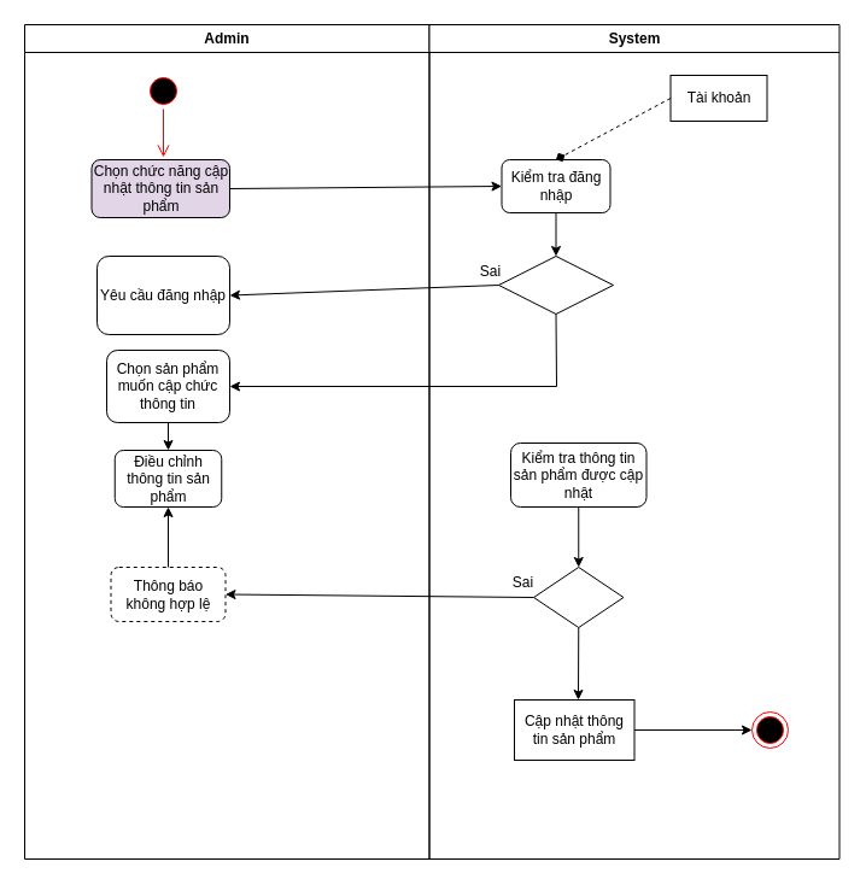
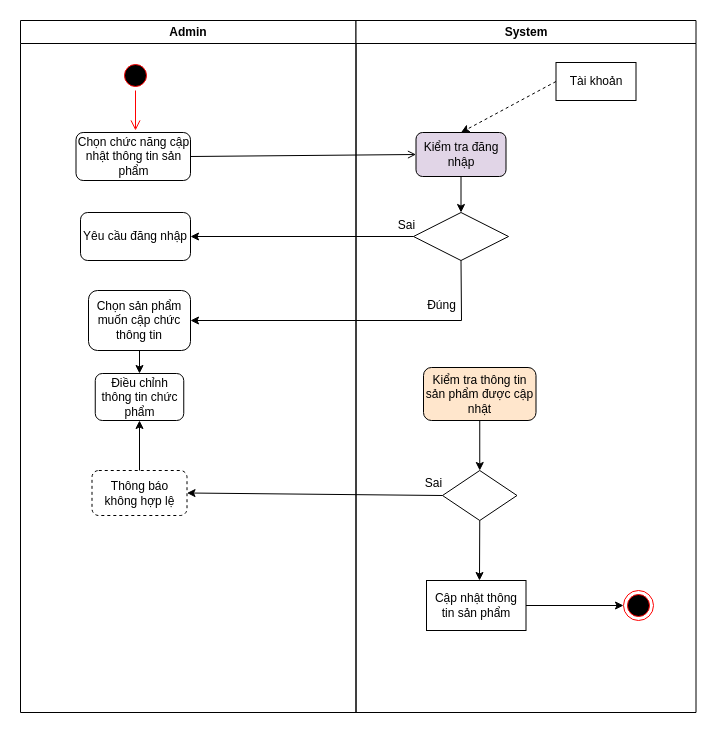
  <mxCell id="0" />
  <mxCell id="1" parent="0" />
  <mxCell id="2" value="Admin" style="swimlane;whiteSpace=wrap" parent="1" vertex="1"><mxGeometry x="20" y="20" width="335.5" height="692" as="geometry" /></mxCell>
  <mxCell id="3" value="" style="ellipse;shape=startState;fillColor=#000000;strokeColor=#ff0000;" parent="2" vertex="1"><mxGeometry x="100" y="40" width="30" height="30" as="geometry" /></mxCell>
  <mxCell id="4" value="" style="edgeStyle=elbowEdgeStyle;elbow=horizontal;verticalAlign=bottom;endArrow=open;endSize=8;strokeColor=#FF0000;endFill=1;rounded=0" parent="2" source="3" edge="1"><mxGeometry x="100" y="40" as="geometry"><mxPoint x="115.382" y="110" as="targetPoint" /></mxGeometry></mxCell>
- <mxCell id="5" value="Chọn chức năng cập nhật thông tin sản phẩm" style="rounded=1;whiteSpace=wrap;html=1;fillColor=#e1d5e7;" vertex="1" parent="2"><mxGeometry x="55.5" y="112" width="114.5" height="48" as="geometry" /></mxCell>
- <mxCell id="6" value="Yêu cầu đăng nhập" style="rounded=1;whiteSpace=wrap;html=1;" vertex="1" parent="2"><mxGeometry x="60" y="192" width="110" height="65" as="geometry" /></mxCell>
+ <mxCell id="5" value="Chọn chức năng cập nhật thông tin sản phẩm" style="rounded=1;whiteSpace=wrap;html=1;" vertex="1" parent="2"><mxGeometry x="55.5" y="112" width="114.5" height="48" as="geometry" /></mxCell>
+ <mxCell id="6" value="Yêu cầu đăng nhập" style="rounded=1;whiteSpace=wrap;html=1;" vertex="1" parent="2"><mxGeometry x="60" y="192" width="110" height="48" as="geometry" /></mxCell>
  <mxCell id="7" value="Chọn sản phẩm muốn cập chức thông tin" style="rounded=1;whiteSpace=wrap;html=1;" vertex="1" parent="2"><mxGeometry x="68" y="270" width="102" height="60" as="geometry" /></mxCell>
- <mxCell id="8" value="Điều chỉnh thông tin sản phẩm" style="rounded=1;whiteSpace=wrap;html=1;" vertex="1" parent="2"><mxGeometry x="74.75" y="353" width="88.5" height="47" as="geometry" /></mxCell>
+ <mxCell id="8" value="Điều chỉnh thông tin chức phẩm" style="rounded=1;whiteSpace=wrap;html=1;" vertex="1" parent="2"><mxGeometry x="74.75" y="353" width="88.5" height="47" as="geometry" /></mxCell>
  <mxCell id="9" value="" style="endArrow=classic;html=1;rounded=0;entryX=0.5;entryY=0;entryDx=0;entryDy=0;exitX=0.5;exitY=1;exitDx=0;exitDy=0;" edge="1" parent="2" source="7" target="8"><mxGeometry width="50" height="50" relative="1" as="geometry"><mxPoint x="23" y="440" as="sourcePoint" /><mxPoint x="73" y="390" as="targetPoint" /></mxGeometry></mxCell>
  <mxCell id="10" value="Thông báo không hợp lệ" style="rounded=1;whiteSpace=wrap;html=1;dashed=1;" vertex="1" parent="2"><mxGeometry x="71.5" y="450" width="95" height="45" as="geometry" /></mxCell>
  <mxCell id="11" value="" style="endArrow=classic;html=1;rounded=0;entryX=0.5;entryY=1;entryDx=0;entryDy=0;exitX=0.5;exitY=0;exitDx=0;exitDy=0;" edge="1" parent="2" source="10" target="8"><mxGeometry width="50" height="50" relative="1" as="geometry"><mxPoint x="43" y="460" as="sourcePoint" /><mxPoint x="93" y="410" as="targetPoint" /></mxGeometry></mxCell>
  <mxCell id="12" value="System" style="swimlane;whiteSpace=wrap" parent="1" vertex="1"><mxGeometry x="355.5" y="20" width="340" height="692" as="geometry" /></mxCell>
- <mxCell id="13" value="Kiểm tra đăng nhập" style="rounded=1;whiteSpace=wrap;html=1;" vertex="1" parent="12"><mxGeometry x="60" y="112" width="90" height="44" as="geometry" /></mxCell>
+ <mxCell id="13" value="Kiểm tra đăng nhập" style="rounded=1;whiteSpace=wrap;html=1;fillColor=#e1d5e7;" vertex="1" parent="12"><mxGeometry x="60" y="112" width="90" height="44" as="geometry" /></mxCell>
  <mxCell id="14" value="Tài khoản" style="rounded=0;whiteSpace=wrap;html=1;" vertex="1" parent="12"><mxGeometry x="200" y="42" width="80" height="38" as="geometry" /></mxCell>
- <mxCell id="15" value="" style="html=1;labelBackgroundColor=#ffffff;startArrow=none;startFill=0;startSize=6;endArrow=diamond;endFill=1;endSize=6;jettySize=auto;orthogonalLoop=1;strokeWidth=1;dashed=1;fontSize=14;rounded=0;entryX=0.5;entryY=0;entryDx=0;entryDy=0;exitX=0;exitY=0.5;exitDx=0;exitDy=0;" edge="1" parent="12" source="14" target="13"><mxGeometry width="60" height="60" relative="1" as="geometry"><mxPoint x="50" y="122" as="sourcePoint" /><mxPoint x="110" y="62" as="targetPoint" /></mxGeometry></mxCell>
+ <mxCell id="15" value="" style="html=1;labelBackgroundColor=#ffffff;startArrow=none;startFill=0;startSize=6;endArrow=classic;endFill=1;endSize=6;jettySize=auto;orthogonalLoop=1;strokeWidth=1;dashed=1;fontSize=14;rounded=0;entryX=0.5;entryY=0;entryDx=0;entryDy=0;exitX=0;exitY=0.5;exitDx=0;exitDy=0;" edge="1" parent="12" source="14" target="13"><mxGeometry width="60" height="60" relative="1" as="geometry"><mxPoint x="50" y="122" as="sourcePoint" /><mxPoint x="110" y="62" as="targetPoint" /></mxGeometry></mxCell>
  <mxCell id="16" value="" style="rhombus;whiteSpace=wrap;html=1;" vertex="1" parent="12"><mxGeometry x="57.5" y="192" width="95" height="48" as="geometry" /></mxCell>
  <mxCell id="17" value="" style="endArrow=classic;html=1;rounded=0;entryX=0.5;entryY=0;entryDx=0;entryDy=0;exitX=0.5;exitY=1;exitDx=0;exitDy=0;" edge="1" parent="12" source="13" target="16"><mxGeometry width="50" height="50" relative="1" as="geometry"><mxPoint x="-140" y="262" as="sourcePoint" /><mxPoint x="-90" y="212" as="targetPoint" /></mxGeometry></mxCell>
- <mxCell id="19" value="Kiểm tra thông tin sản phẩm được cập nhật" style="rounded=1;whiteSpace=wrap;html=1;" vertex="1" parent="12"><mxGeometry x="67.5" y="347" width="112.5" height="53" as="geometry" /></mxCell>
+ <mxCell id="18" value="Đúng" style="text;html=1;align=center;verticalAlign=middle;resizable=0;points=[];autosize=1;strokeColor=none;fillColor=none;" vertex="1" parent="12"><mxGeometry x="60" y="270" width="50" height="30" as="geometry" /></mxCell>
+ <mxCell id="19" value="Kiểm tra thông tin sản phẩm được cập nhật" style="rounded=1;whiteSpace=wrap;html=1;fillColor=#ffe6cc;" vertex="1" parent="12"><mxGeometry x="67.5" y="347" width="112.5" height="53" as="geometry" /></mxCell>
  <mxCell id="20" value="" style="endArrow=classic;html=1;rounded=0;exitX=0.5;exitY=1;exitDx=0;exitDy=0;entryX=0.5;entryY=0;entryDx=0;entryDy=0;" edge="1" parent="12" source="19" target="21"><mxGeometry width="50" height="50" relative="1" as="geometry"><mxPoint x="107.5" y="510" as="sourcePoint" /><mxPoint x="123.5" y="450" as="targetPoint" /></mxGeometry></mxCell>
  <mxCell id="21" value="" style="rhombus;whiteSpace=wrap;html=1;" vertex="1" parent="12"><mxGeometry x="86.5" y="450" width="74.5" height="50" as="geometry" /></mxCell>
  <mxCell id="22" value="" style="endArrow=classic;html=1;rounded=0;exitX=0.5;exitY=1;exitDx=0;exitDy=0;" edge="1" parent="12" source="21"><mxGeometry width="50" height="50" relative="1" as="geometry"><mxPoint x="117.5" y="610" as="sourcePoint" /><mxPoint x="123.5" y="560" as="targetPoint" /></mxGeometry></mxCell>
  <mxCell id="23" value="Cập nhật thông tin sản phẩm" style="whiteSpace=wrap;html=1;rounded=0;" vertex="1" parent="12"><mxGeometry x="70.5" y="560" width="99.5" height="50" as="geometry" /></mxCell>
  <mxCell id="24" value="" style="endArrow=classic;html=1;rounded=0;exitX=1;exitY=0.5;exitDx=0;exitDy=0;entryX=0;entryY=0.5;entryDx=0;entryDy=0;" edge="1" parent="12" source="23" target="25"><mxGeometry width="50" height="50" relative="1" as="geometry"><mxPoint x="197.5" y="570" as="sourcePoint" /><mxPoint x="257.5" y="585" as="targetPoint" /></mxGeometry></mxCell>
  <mxCell id="25" value="" style="ellipse;html=1;shape=endState;fillColor=#000000;strokeColor=#ff0000;" vertex="1" parent="12"><mxGeometry x="267.5" y="570" width="30" height="30" as="geometry" /></mxCell>
- <mxCell id="26" value="" style="endArrow=classic;html=1;rounded=0;entryX=0;entryY=0.5;entryDx=0;entryDy=0;exitX=1;exitY=0.5;exitDx=0;exitDy=0;" edge="1" parent="1" source="5" target="13"><mxGeometry width="50" height="50" relative="1" as="geometry"><mxPoint x="235.5" y="212" as="sourcePoint" /><mxPoint x="285.5" y="162" as="targetPoint" /></mxGeometry></mxCell>
+ <mxCell id="26" value="" style="endArrow=open;html=1;rounded=0;entryX=0;entryY=0.5;entryDx=0;entryDy=0;exitX=1;exitY=0.5;exitDx=0;exitDy=0;" edge="1" parent="1" source="5" target="13"><mxGeometry width="50" height="50" relative="1" as="geometry"><mxPoint x="235.5" y="212" as="sourcePoint" /><mxPoint x="285.5" y="162" as="targetPoint" /></mxGeometry></mxCell>
  <mxCell id="27" value="" style="endArrow=classic;html=1;rounded=0;exitX=0;exitY=0.5;exitDx=0;exitDy=0;entryX=1;entryY=0.5;entryDx=0;entryDy=0;" edge="1" parent="1" source="16" target="6"><mxGeometry width="50" height="50" relative="1" as="geometry"><mxPoint x="205.5" y="302" as="sourcePoint" /><mxPoint x="235.5" y="236" as="targetPoint" /></mxGeometry></mxCell>
  <mxCell id="28" value="Sai" style="text;html=1;align=center;verticalAlign=middle;resizable=0;points=[];autosize=1;strokeColor=none;fillColor=none;" vertex="1" parent="1"><mxGeometry x="385.5" y="210" width="40" height="30" as="geometry" /></mxCell>
  <mxCell id="29" value="" style="endArrow=classic;html=1;rounded=0;exitX=0.5;exitY=1;exitDx=0;exitDy=0;entryX=1;entryY=0.5;entryDx=0;entryDy=0;" edge="1" parent="1" source="16" target="7"><mxGeometry width="50" height="50" relative="1" as="geometry"><mxPoint x="423" y="380" as="sourcePoint" /><mxPoint x="283" y="320" as="targetPoint" /><Array as="points"><mxPoint x="461" y="320" /></Array></mxGeometry></mxCell>
  <mxCell id="30" value="Sai" style="text;html=1;align=center;verticalAlign=middle;resizable=0;points=[];autosize=1;strokeColor=none;fillColor=none;" vertex="1" parent="1"><mxGeometry x="413" y="468" width="40" height="30" as="geometry" /></mxCell>
  <mxCell id="31" value="" style="endArrow=classic;html=1;rounded=0;exitX=0;exitY=0.5;exitDx=0;exitDy=0;entryX=1;entryY=0.5;entryDx=0;entryDy=0;" edge="1" parent="1" source="21" target="10"><mxGeometry width="50" height="50" relative="1" as="geometry"><mxPoint x="233" y="520" as="sourcePoint" /><mxPoint x="213" y="495" as="targetPoint" /></mxGeometry></mxCell>
